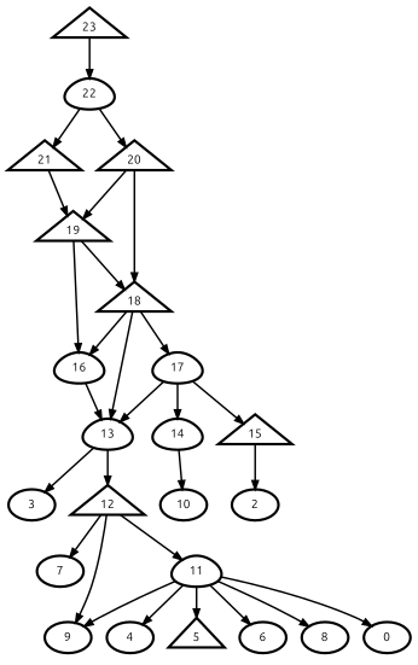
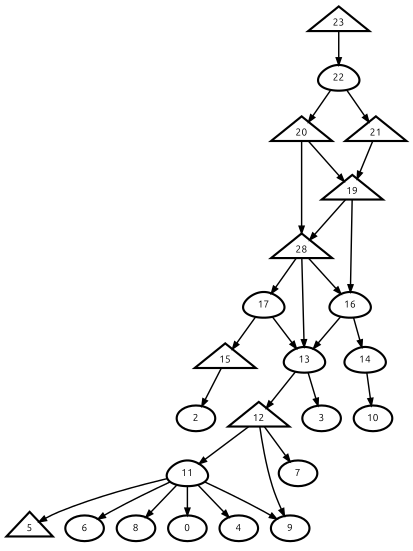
  digraph {
    fontname=Ubuntu
    node [fontname=Ubuntu penwidth=3]
    edge [fontname=Ubuntu penwidth=2]
    n1 [label=0]
    n2 [label=2]
    n3 [label=3]
    n4 [label=4]
    n5 [label=5 shape=triangle]
    n6 [label=6]
    n7 [label=7]
    n8 [label=8]
    n9 [label=9]
    n10 [label=10]
    n11 [label=11 shape=egg]
    n12 [label=13 shape=egg]
    n13 [label=12 shape=triangle]
    n14 [label=14 shape=egg]
    n15 [label=16 shape=egg]
    n16 [label=17 shape=egg]
    n17 [label=15 shape=triangle]
    n18 [label=22 shape=egg]
    n19 [label=20 shape=triangle]
    n20 [label=21 shape=triangle]
-   n21 [label=18 shape=triangle]
+   n21 [label=28 shape=triangle]
    n22 [label=19 shape=triangle]
    n23 [label=23 shape=triangle]
    n11 -> n1
    n11 -> n4
    n11 -> n5
    n11 -> n6
    n11 -> n8
    n11 -> n9
    n12 -> n3
    n12 -> n13
    n13 -> n7
    n13 -> n9
    n13 -> n11
    n14 -> n10
    n15 -> n12
-   n16 -> n14
+   n15 -> n14
    n16 -> n12
    n16 -> n17
    n17 -> n2
    n18 -> n19
    n18 -> n20
    n19 -> n21
    n19 -> n22
    n20 -> n22
    n21 -> n12
    n21 -> n15
    n21 -> n16
    n22 -> n15
    n22 -> n21
    n23 -> n18
  }
